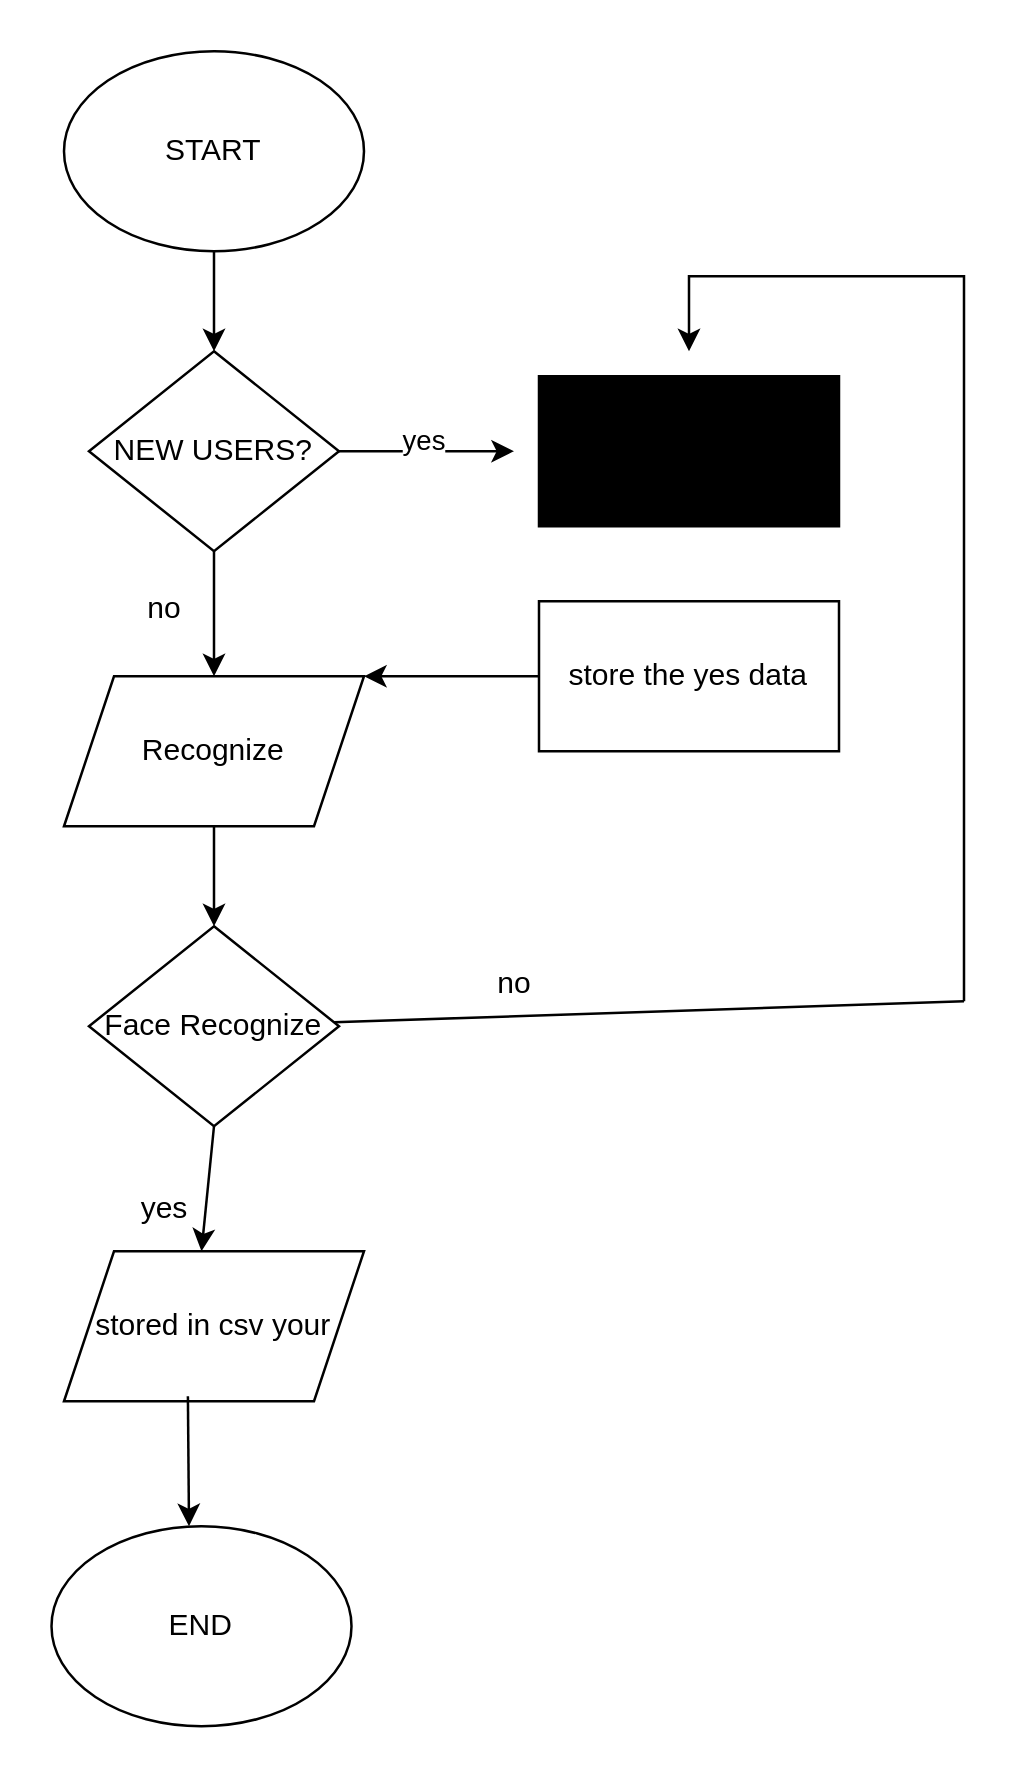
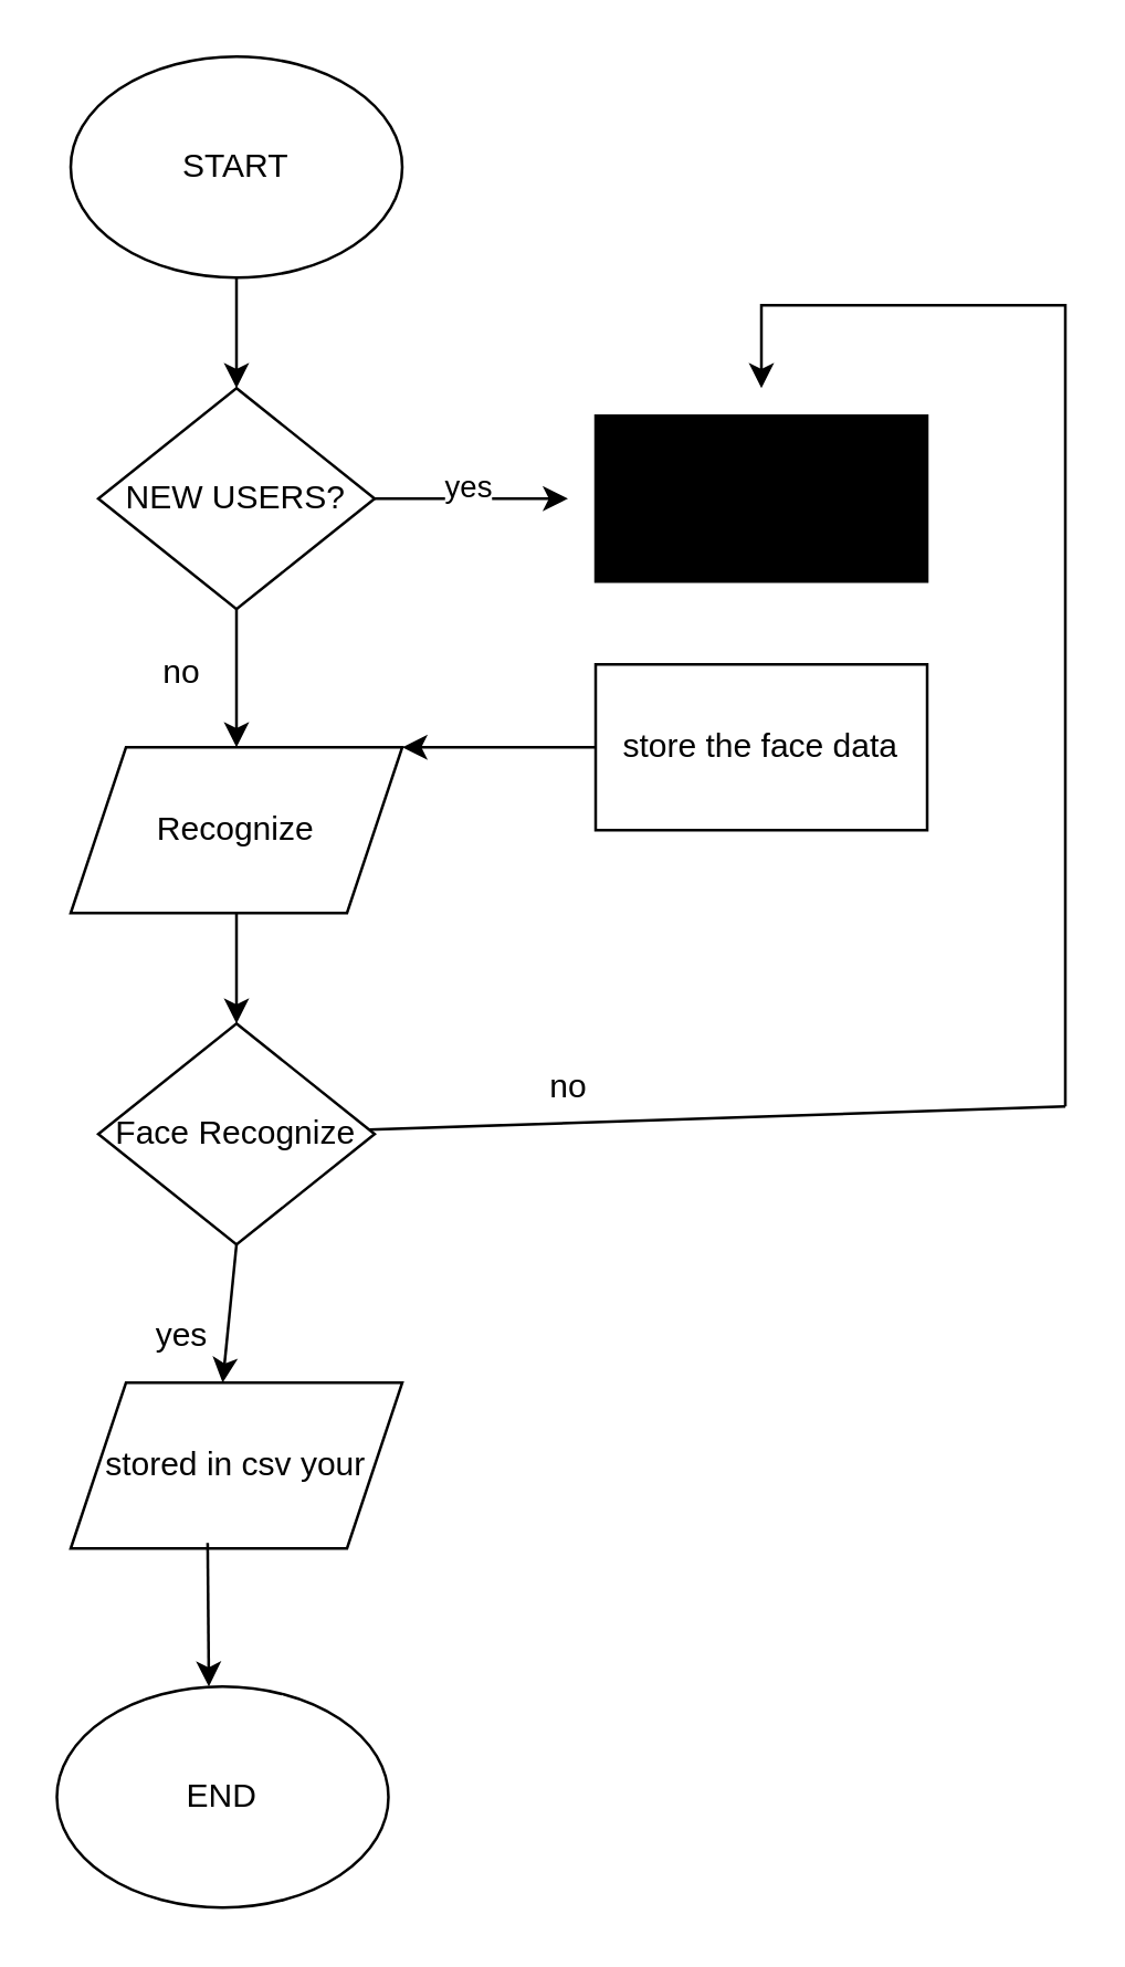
  <mxCell id="0" />
  <mxCell id="1" parent="0" />
  <mxCell id="2" value="" style="endArrow=classic;html=1;rounded=0;" edge="1" parent="1"><mxGeometry width="50" height="50" relative="1" as="geometry"><mxPoint x="85" y="100" as="sourcePoint" /><mxPoint x="85" y="140" as="targetPoint" /></mxGeometry></mxCell>
  <mxCell id="3" value="NEW USERS?" style="rhombus;whiteSpace=wrap;html=1;fillColor=light-dark(#FFFFFF,#FF9999);fontColor=light-dark(#000000,#000000);" vertex="1" parent="1"><mxGeometry x="35" y="140" width="100" height="80" as="geometry" /></mxCell>
  <mxCell id="4" value="" style="endArrow=classic;html=1;rounded=0;exitX=0.5;exitY=1;exitDx=0;exitDy=0;" edge="1" parent="1" source="3"><mxGeometry width="50" height="50" relative="1" as="geometry"><mxPoint x="75" y="230" as="sourcePoint" /><mxPoint x="85" y="270" as="targetPoint" /></mxGeometry></mxCell>
  <mxCell id="5" value="Recognize" style="shape=parallelogram;perimeter=parallelogramPerimeter;whiteSpace=wrap;html=1;fixedSize=1;fillColor=light-dark(#FFFFFF,#FF9999);fontColor=light-dark(#000000,#000000);" vertex="1" parent="1"><mxGeometry x="25" y="270" width="120" height="60" as="geometry" /></mxCell>
  <mxCell id="6" value="" style="endArrow=classic;html=1;rounded=0;exitX=0.5;exitY=1;exitDx=0;exitDy=0;" edge="1" parent="1" source="5"><mxGeometry width="50" height="50" relative="1" as="geometry"><mxPoint x="95" y="400" as="sourcePoint" /><mxPoint x="85" y="370" as="targetPoint" /></mxGeometry></mxCell>
  <mxCell id="7" value="Face Recognize" style="rhombus;whiteSpace=wrap;html=1;fillColor=light-dark(#FFFFFF,#FF9999);fontColor=light-dark(#000000,#000000);" vertex="1" parent="1"><mxGeometry x="35" y="370" width="100" height="80" as="geometry" /></mxCell>
  <mxCell id="8" value="" style="endArrow=classic;html=1;rounded=0;exitX=0.5;exitY=1;exitDx=0;exitDy=0;" edge="1" parent="1" source="7"><mxGeometry width="50" height="50" relative="1" as="geometry"><mxPoint x="105" y="530" as="sourcePoint" /><mxPoint x="80" y="500" as="targetPoint" /></mxGeometry></mxCell>
  <mxCell id="9" value="stored in csv your" style="shape=parallelogram;perimeter=parallelogramPerimeter;whiteSpace=wrap;html=1;fixedSize=1;fillColor=light-dark(#FFFFFF,#FF9999);fontColor=light-dark(#000000,#000000);" vertex="1" parent="1"><mxGeometry x="25" y="500" width="120" height="60" as="geometry" /></mxCell>
  <mxCell id="10" value="" style="endArrow=classic;html=1;rounded=0;exitX=0.413;exitY=0.967;exitDx=0;exitDy=0;exitPerimeter=0;" edge="1" parent="1" source="9"><mxGeometry width="50" height="50" relative="1" as="geometry"><mxPoint x="45" y="660" as="sourcePoint" /><mxPoint x="75" y="610" as="targetPoint" /></mxGeometry></mxCell>
  <mxCell id="11" value="END" style="ellipse;whiteSpace=wrap;html=1;fillColor=light-dark(#FFFFFF,#FF9999);fontColor=light-dark(#000000,#000000);" vertex="1" parent="1"><mxGeometry x="20" y="610" width="120" height="80" as="geometry" /></mxCell>
  <mxCell id="12" value="" style="endArrow=classic;html=1;rounded=0;entryX=1;entryY=0;entryDx=0;entryDy=0;" edge="1" parent="1" target="5"><mxGeometry width="50" height="50" relative="1" as="geometry"><mxPoint x="215" y="270" as="sourcePoint" /><mxPoint x="285" y="270" as="targetPoint" /></mxGeometry></mxCell>
  <mxCell id="13" value="" style="endArrow=classic;html=1;rounded=0;" edge="1" parent="1"><mxGeometry width="50" height="50" relative="1" as="geometry"><mxPoint x="135" y="180" as="sourcePoint" /><mxPoint x="205" y="180" as="targetPoint" /></mxGeometry></mxCell>
  <mxCell id="14" value="yes" style="edgeLabel;html=1;align=center;verticalAlign=middle;resizable=0;points=[];" vertex="1" connectable="0" parent="13"><mxGeometry x="-0.046" y="5" relative="1" as="geometry"><mxPoint as="offset" /></mxGeometry></mxCell>
- <mxCell id="15" value="store the yes data" style="rounded=0;whiteSpace=wrap;html=1;fillColor=light-dark(#FFFFFF,#FF9999);fontColor=light-dark(#000000,#000000);" vertex="1" parent="1"><mxGeometry x="215" y="240" width="120" height="60" as="geometry" /></mxCell>
+ <mxCell id="15" value="store the face data" style="rounded=0;whiteSpace=wrap;html=1;fillColor=light-dark(#FFFFFF,#FF9999);fontColor=light-dark(#000000,#000000);" vertex="1" parent="1"><mxGeometry x="215" y="240" width="120" height="60" as="geometry" /></mxCell>
  <mxCell id="16" value="" style="endArrow=none;html=1;rounded=0;" edge="1" parent="1" source="7"><mxGeometry width="50" height="50" relative="1" as="geometry"><mxPoint x="135" y="460" as="sourcePoint" /><mxPoint x="385" y="400" as="targetPoint" /></mxGeometry></mxCell>
  <mxCell id="17" value="" style="endArrow=classic;html=1;rounded=0;" edge="1" parent="1"><mxGeometry width="50" height="50" relative="1" as="geometry"><mxPoint x="385" y="400" as="sourcePoint" /><mxPoint x="275" y="140" as="targetPoint" /><Array as="points"><mxPoint x="385" y="110" /><mxPoint x="275" y="110" /></Array></mxGeometry></mxCell>
  <mxCell id="18" value="START" style="ellipse;whiteSpace=wrap;html=1;fillColor=light-dark(#FFFFFF,#FF9999);fontColor=light-dark(#000000,#000000);" vertex="1" parent="1"><mxGeometry x="25" y="20" width="120" height="80" as="geometry" /></mxCell>
  <mxCell id="19" value="Give&amp;nbsp; your photo" style="rounded=0;html=1;fillColor=light-dark(#000000,#FF9999);fontColor=light-dark(#000000,#000000);" vertex="1" parent="1"><mxGeometry x="215" y="150" width="120" height="60" as="geometry" /></mxCell>
  <mxCell id="20" value="no" style="text;html=1;align=center;verticalAlign=middle;resizable=0;points=[];autosize=1;strokeColor=none;fillColor=none;" vertex="1" parent="1"><mxGeometry x="185" y="378" width="40" height="30" as="geometry" /></mxCell>
  <mxCell id="21" value="yes" style="text;html=1;align=center;verticalAlign=middle;resizable=0;points=[];autosize=1;strokeColor=none;fillColor=none;" vertex="1" parent="1"><mxGeometry x="45" y="468" width="40" height="30" as="geometry" /></mxCell>
  <mxCell id="22" value="no" style="text;html=1;align=center;verticalAlign=middle;resizable=0;points=[];autosize=1;strokeColor=none;fillColor=none;" vertex="1" parent="1"><mxGeometry x="45" y="228" width="40" height="30" as="geometry" /></mxCell>
